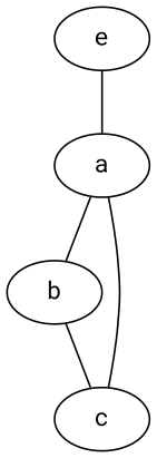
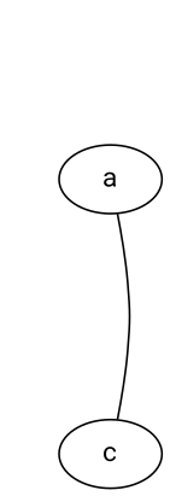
  graph {
    fontname="Roboto Mono"
    node [fontname="Roboto Mono"]
    edge [fontname="Roboto Mono"]
    a
-   b
    c
-   e
-   a -- b
    a -- c
-   b -- c
-   e -- a
  }
